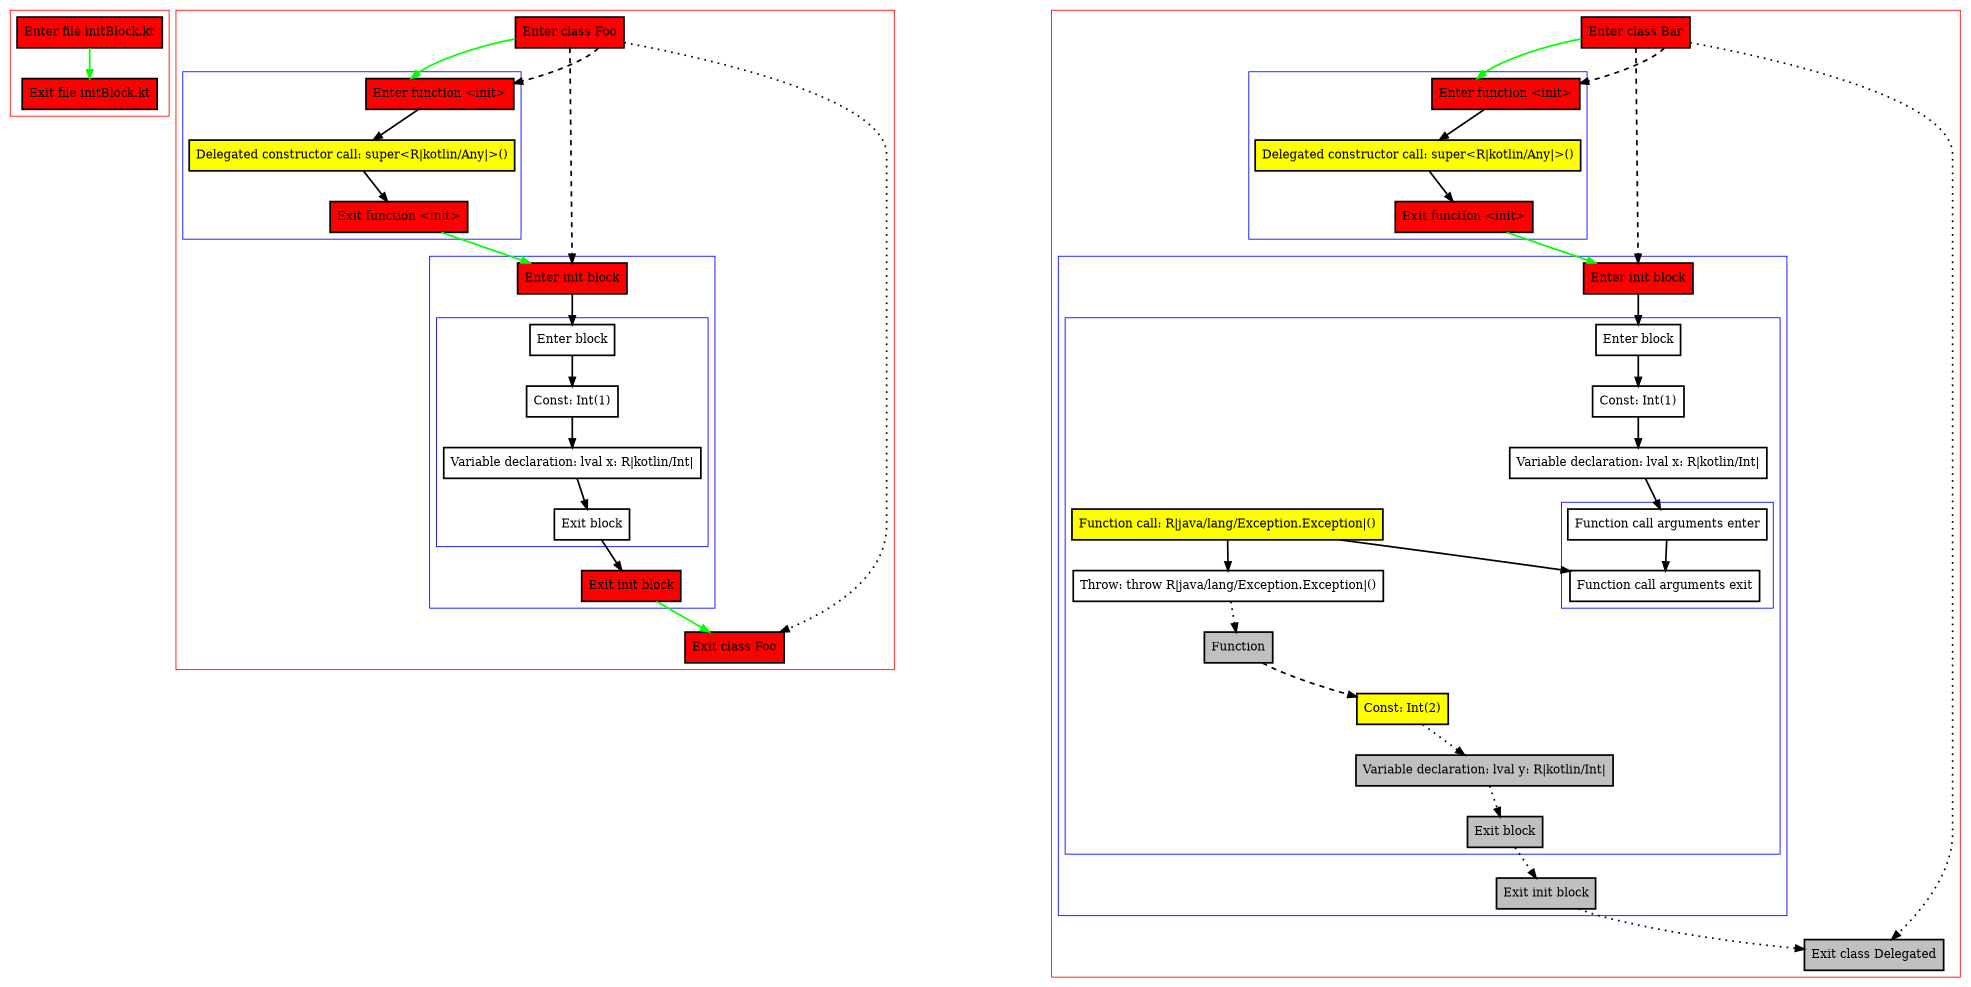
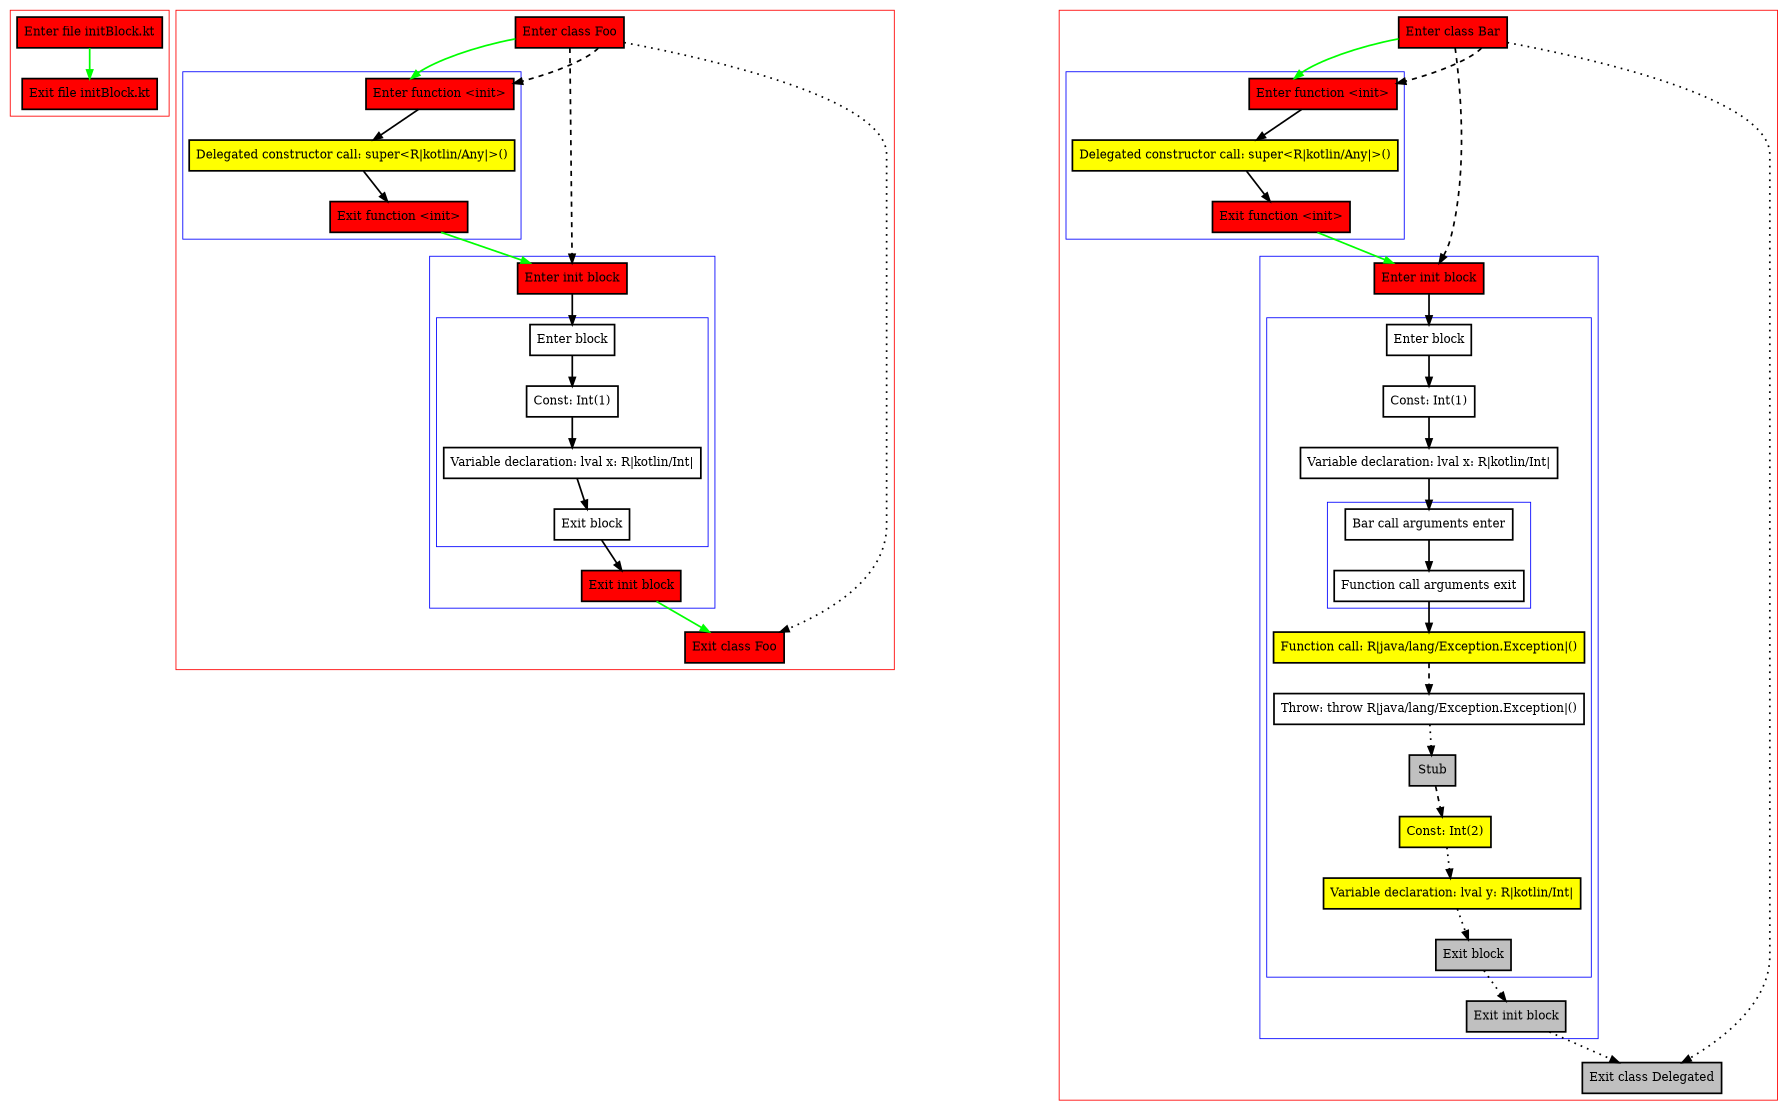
  digraph {
    nodesep=3
    node [fillcolor=red penwidth=2 shape=box style=filled]
    edge [penwidth=2]
    n1 [label="Enter file initBlock.kt"]
    n2 [label="Exit file initBlock.kt"]
    n3 [label="Enter function <init>"]
    n4 [fillcolor=yellow label="Delegated constructor call: super<R|kotlin/Any|>()"]
    n5 [label="Exit function <init>"]
    n6 [label="Enter block" fillcolor="" style=""]
    n7 [label="Const: Int(1)" fillcolor="" style=""]
    n8 [label="Variable declaration: lval x: R|kotlin/Int|" fillcolor="" style=""]
    n9 [label="Exit block" fillcolor="" style=""]
    n10 [label="Enter init block"]
    n11 [label="Exit init block"]
    n12 [label="Enter class Foo"]
    n13 [label="Exit class Foo"]
    n14 [label="Enter function <init>"]
    n15 [fillcolor=yellow label="Delegated constructor call: super<R|kotlin/Any|>()"]
    n16 [label="Exit function <init>"]
-   n17 [label="Function call arguments enter" fillcolor="" style=""]
+   n17 [label="Bar call arguments enter" fillcolor="" style=""]
    n18 [label="Function call arguments exit" fillcolor="" style=""]
    n19 [label="Enter block" fillcolor="" style=""]
    n20 [label="Const: Int(1)" fillcolor="" style=""]
    n21 [label="Variable declaration: lval x: R|kotlin/Int|" fillcolor="" style=""]
    n22 [fillcolor=yellow label="Function call: R|java/lang/Exception.Exception|()"]
    n23 [label="Throw: throw R|java/lang/Exception.Exception|()" fillcolor="" style=""]
-   n24 [fillcolor=gray label=Function]
+   n24 [fillcolor=gray label=Stub]
    n25 [fillcolor=yellow label="Const: Int(2)"]
-   n26 [fillcolor=gray label="Variable declaration: lval y: R|kotlin/Int|"]
+   n26 [fillcolor=yellow label="Variable declaration: lval y: R|kotlin/Int|"]
    n27 [fillcolor=gray label="Exit block"]
    n28 [label="Enter init block"]
    n29 [fillcolor=gray label="Exit init block"]
    n30 [label="Enter class Bar"]
    n31 [fillcolor=gray label="Exit class Delegated"]
    subgraph cluster_1 {
      color=red
      n1
      n2
    }
    subgraph cluster_2 {
      color=red
      n12
      n13
      subgraph cluster_3 {
        color=blue
        n3
        n4
        n5
      }
      subgraph cluster_4 {
        color=blue
        n10
        n11
        subgraph cluster_5 {
          color=blue
          n6
          n7
          n8
          n9
        }
      }
    }
    subgraph cluster_6 {
      color=red
      n30
      n31
      subgraph cluster_7 {
        color=blue
        n14
        n15
        n16
      }
      subgraph cluster_8 {
        color=blue
        n28
        n29
        subgraph cluster_9 {
          color=blue
          n19
          n20
          n21
          n22
          n23
          n24
          n25
          n26
          n27
          subgraph cluster_10 {
            color=blue
            n17
            n18
          }
        }
      }
    }
    n1 -> n2 [color=green]
    n3 -> n4
    n4 -> n5
    n5 -> n10 [color=green]
    n6 -> n7
    n7 -> n8
    n8 -> n9
    n9 -> n11
    n10 -> n6
    n11 -> n13 [color=green]
    n12 -> n3 [color=green]
    n12 -> n3 [style=dashed]
    n12 -> n10 [style=dashed]
    n12 -> n13 [style=dotted]
    n14 -> n15
    n15 -> n16
    n16 -> n28 [color=green]
    n17 -> n18
-   n22 -> n18
+   n18 -> n22
    n19 -> n20
    n20 -> n21
    n21 -> n17
-   n22 -> n23
+   n22 -> n23 [style=dashed]
    n23 -> n24 [style=dotted]
    n24 -> n25 [style=dashed]
    n25 -> n26 [style=dotted]
    n26 -> n27 [style=dotted]
    n27 -> n29 [style=dotted]
    n28 -> n19
    n29 -> n31 [style=dotted]
    n30 -> n14 [color=green]
    n30 -> n14 [style=dashed]
    n30 -> n28 [style=dashed]
    n30 -> n31 [style=dotted]
  }
